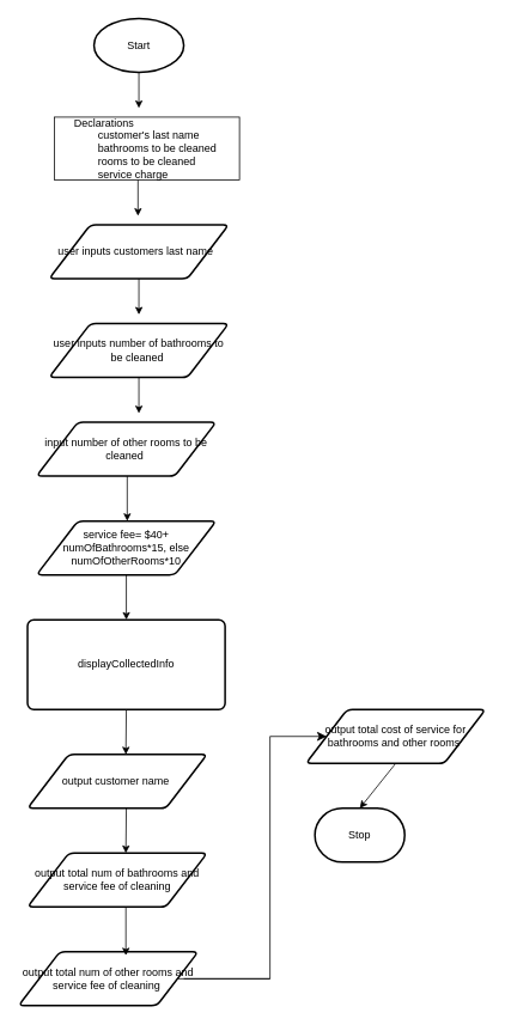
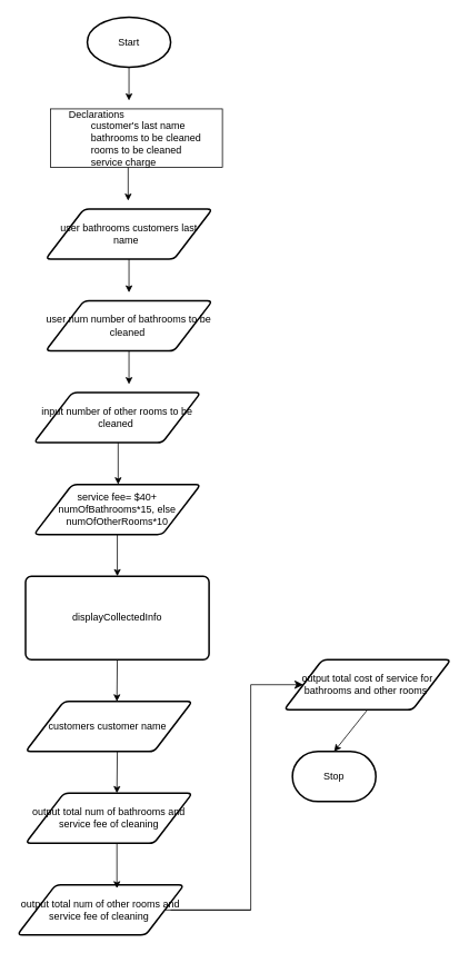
  <mxCell id="0" />
  <mxCell id="1" parent="0" />
  <mxCell id="2" value="Start" style="strokeWidth=2;html=1;shape=mxgraph.flowchart.start_1;whiteSpace=wrap;" vertex="1" parent="1"><mxGeometry x="104" y="20" width="100" height="60" as="geometry" /></mxCell>
  <mxCell id="3" value="&lt;div style=&quot;text-align: left;&quot;&gt;&lt;span style=&quot;background-color: initial;&quot;&gt;Declarations&lt;/span&gt;&lt;/div&gt;&lt;div style=&quot;text-align: left;&quot;&gt;&lt;span style=&quot;background-color: initial;&quot;&gt;&lt;span style=&quot;white-space: pre;&quot;&gt;&#09;&lt;/span&gt;customer's last name&lt;br&gt;&lt;/span&gt;&lt;/div&gt;&lt;div style=&quot;text-align: left;&quot;&gt;&lt;span style=&quot;background-color: initial;&quot;&gt;&lt;span style=&quot;white-space: pre;&quot;&gt;&#09;&lt;/span&gt;bathrooms to be cleaned&amp;nbsp;&lt;br&gt;&lt;/span&gt;&lt;/div&gt;&lt;div style=&quot;text-align: left;&quot;&gt;&lt;span style=&quot;background-color: initial;&quot;&gt;&lt;span style=&quot;white-space: pre;&quot;&gt;&#09;&lt;/span&gt;rooms to be cleaned&amp;nbsp;&lt;br&gt;&lt;/span&gt;&lt;/div&gt;&lt;div style=&quot;text-align: left;&quot;&gt;&lt;span style=&quot;background-color: initial;&quot;&gt;&lt;span style=&quot;white-space: pre;&quot;&gt;&#09;&lt;/span&gt;service charge&lt;/span&gt;&lt;/div&gt;" style="rounded=0;whiteSpace=wrap;html=1;" vertex="1" parent="1"><mxGeometry x="60" y="130" width="206" height="70" as="geometry" /></mxCell>
  <mxCell id="4" value="" style="endArrow=classic;html=1;rounded=0;" edge="1" parent="1"><mxGeometry width="50" height="50" relative="1" as="geometry"><mxPoint x="154" y="80" as="sourcePoint" /><mxPoint x="154" y="120" as="targetPoint" /></mxGeometry></mxCell>
- <mxCell id="5" value="user inputs customers last name&amp;nbsp;&lt;span style=&quot;background-color: initial;&quot;&gt;&amp;nbsp;&lt;/span&gt;" style="shape=parallelogram;html=1;strokeWidth=2;perimeter=parallelogramPerimeter;whiteSpace=wrap;rounded=1;arcSize=12;size=0.23;" vertex="1" parent="1"><mxGeometry x="54" y="250" width="200" height="60" as="geometry" /></mxCell>
+ <mxCell id="5" value="user bathrooms customers last name&amp;nbsp;&lt;span style=&quot;background-color: initial;&quot;&gt;&amp;nbsp;&lt;/span&gt;" style="shape=parallelogram;html=1;strokeWidth=2;perimeter=parallelogramPerimeter;whiteSpace=wrap;rounded=1;arcSize=12;size=0.23;" vertex="1" parent="1"><mxGeometry x="54" y="250" width="200" height="60" as="geometry" /></mxCell>
  <mxCell id="6" value="" style="endArrow=classic;html=1;rounded=0;" edge="1" parent="1"><mxGeometry width="50" height="50" relative="1" as="geometry"><mxPoint x="153" y="200" as="sourcePoint" /><mxPoint x="153" y="240" as="targetPoint" /></mxGeometry></mxCell>
- <mxCell id="7" value="user inputs number of bathrooms to be cleaned&amp;nbsp;" style="shape=parallelogram;html=1;strokeWidth=2;perimeter=parallelogramPerimeter;whiteSpace=wrap;rounded=1;arcSize=12;size=0.23;" vertex="1" parent="1"><mxGeometry x="54" y="360" width="200" height="60" as="geometry" /></mxCell>
+ <mxCell id="7" value="user num number of bathrooms to be cleaned&amp;nbsp;" style="shape=parallelogram;html=1;strokeWidth=2;perimeter=parallelogramPerimeter;whiteSpace=wrap;rounded=1;arcSize=12;size=0.23;" vertex="1" parent="1"><mxGeometry x="54" y="360" width="200" height="60" as="geometry" /></mxCell>
  <mxCell id="8" value="input number of other rooms to be cleaned&amp;nbsp;" style="shape=parallelogram;html=1;strokeWidth=2;perimeter=parallelogramPerimeter;whiteSpace=wrap;rounded=1;arcSize=12;size=0.23;" vertex="1" parent="1"><mxGeometry x="40" y="470" width="200" height="60" as="geometry" /></mxCell>
  <mxCell id="9" value="" style="endArrow=classic;html=1;rounded=0;" edge="1" parent="1"><mxGeometry width="50" height="50" relative="1" as="geometry"><mxPoint x="154" y="310" as="sourcePoint" /><mxPoint x="154" y="350" as="targetPoint" /></mxGeometry></mxCell>
  <mxCell id="10" value="" style="endArrow=classic;html=1;rounded=0;" edge="1" parent="1"><mxGeometry width="50" height="50" relative="1" as="geometry"><mxPoint x="154" y="420" as="sourcePoint" /><mxPoint x="154" y="460" as="targetPoint" /></mxGeometry></mxCell>
  <mxCell id="11" value="service fee= $40+ numOfBathrooms*15, else numOfOtherRooms*10" style="shape=parallelogram;html=1;strokeWidth=2;perimeter=parallelogramPerimeter;whiteSpace=wrap;rounded=1;arcSize=12;size=0.23;" vertex="1" parent="1"><mxGeometry x="40" y="580" width="200" height="60" as="geometry" /></mxCell>
  <mxCell id="12" value="" style="endArrow=classic;html=1;rounded=0;" edge="1" parent="1"><mxGeometry width="50" height="50" relative="1" as="geometry"><mxPoint x="141" y="530" as="sourcePoint" /><mxPoint x="141" y="580" as="targetPoint" /></mxGeometry></mxCell>
  <mxCell id="13" value="" style="endArrow=classic;html=1;rounded=0;exitX=0.5;exitY=1;exitDx=0;exitDy=0;" edge="1" parent="1" source="11" target="14"><mxGeometry width="50" height="50" relative="1" as="geometry"><mxPoint x="130" y="740" as="sourcePoint" /><mxPoint x="140" y="700" as="targetPoint" /></mxGeometry></mxCell>
  <mxCell id="14" value="displayCollectedInfo" style="rounded=1;whiteSpace=wrap;html=1;absoluteArcSize=1;arcSize=14;strokeWidth=2;" vertex="1" parent="1"><mxGeometry x="30" y="690" width="220" height="100" as="geometry" /></mxCell>
- <mxCell id="15" value="output customer name&amp;nbsp;" style="shape=parallelogram;html=1;strokeWidth=2;perimeter=parallelogramPerimeter;whiteSpace=wrap;rounded=1;arcSize=12;size=0.23;" vertex="1" parent="1"><mxGeometry x="30" y="840" width="200" height="60" as="geometry" /></mxCell>
+ <mxCell id="15" value="customers customer name&amp;nbsp;" style="shape=parallelogram;html=1;strokeWidth=2;perimeter=parallelogramPerimeter;whiteSpace=wrap;rounded=1;arcSize=12;size=0.23;" vertex="1" parent="1"><mxGeometry x="30" y="840" width="200" height="60" as="geometry" /></mxCell>
  <mxCell id="16" value="" style="endArrow=classic;html=1;rounded=0;entryX=0.5;entryY=0;entryDx=0;entryDy=0;" edge="1" parent="1"><mxGeometry width="50" height="50" relative="1" as="geometry"><mxPoint x="140" y="790" as="sourcePoint" /><mxPoint x="139.5" y="840" as="targetPoint" /></mxGeometry></mxCell>
  <mxCell id="17" value="output total num of bathrooms and service fee of cleaning" style="shape=parallelogram;html=1;strokeWidth=2;perimeter=parallelogramPerimeter;whiteSpace=wrap;rounded=1;arcSize=12;size=0.23;" vertex="1" parent="1"><mxGeometry x="30" y="950" width="200" height="60" as="geometry" /></mxCell>
  <mxCell id="18" value="output total num of other rooms and service fee of cleaning&amp;nbsp;" style="shape=parallelogram;html=1;strokeWidth=2;perimeter=parallelogramPerimeter;whiteSpace=wrap;rounded=1;arcSize=12;size=0.23;" vertex="1" parent="1"><mxGeometry x="20" y="1060" width="200" height="60" as="geometry" /></mxCell>
  <mxCell id="19" value="" style="endArrow=classic;html=1;rounded=0;" edge="1" parent="1"><mxGeometry width="50" height="50" relative="1" as="geometry"><mxPoint x="139.5" y="1010" as="sourcePoint" /><mxPoint x="139.5" y="1064" as="targetPoint" /></mxGeometry></mxCell>
  <mxCell id="20" value="" style="endArrow=classic;html=1;rounded=0;entryX=0.5;entryY=0;entryDx=0;entryDy=0;" edge="1" parent="1"><mxGeometry width="50" height="50" relative="1" as="geometry"><mxPoint x="140" y="900" as="sourcePoint" /><mxPoint x="139.5" y="950" as="targetPoint" /></mxGeometry></mxCell>
  <mxCell id="21" value="" style="endArrow=none;html=1;rounded=0;exitX=1;exitY=0.5;exitDx=0;exitDy=0;" edge="1" parent="1" source="18"><mxGeometry width="50" height="50" relative="1" as="geometry"><mxPoint x="254" y="1090" as="sourcePoint" /><mxPoint x="300" y="1090" as="targetPoint" /></mxGeometry></mxCell>
  <mxCell id="22" value="output total cost of service for bathrooms and other rooms&amp;nbsp;" style="shape=parallelogram;html=1;strokeWidth=2;perimeter=parallelogramPerimeter;whiteSpace=wrap;rounded=1;arcSize=12;size=0.23;" vertex="1" parent="1"><mxGeometry x="340" y="790" width="200" height="60" as="geometry" /></mxCell>
  <mxCell id="23" value="Stop" style="strokeWidth=2;html=1;shape=mxgraph.flowchart.terminator;whiteSpace=wrap;" vertex="1" parent="1"><mxGeometry x="350" y="900" width="100" height="60" as="geometry" /></mxCell>
  <mxCell id="24" value="" style="endArrow=classic;html=1;rounded=0;entryX=0.5;entryY=0;entryDx=0;entryDy=0;entryPerimeter=0;" edge="1" parent="1" target="23"><mxGeometry width="50" height="50" relative="1" as="geometry"><mxPoint x="440" y="850" as="sourcePoint" /><mxPoint x="490" y="800" as="targetPoint" /></mxGeometry></mxCell>
  <mxCell id="25" value="" style="edgeStyle=elbowEdgeStyle;elbow=horizontal;endArrow=classic;html=1;curved=0;rounded=0;endSize=8;startSize=8;" edge="1" parent="1" target="22"><mxGeometry width="50" height="50" relative="1" as="geometry"><mxPoint x="204" y="1090" as="sourcePoint" /><mxPoint x="254" y="1040" as="targetPoint" /><Array as="points"><mxPoint x="300" y="1050" /></Array></mxGeometry></mxCell>
